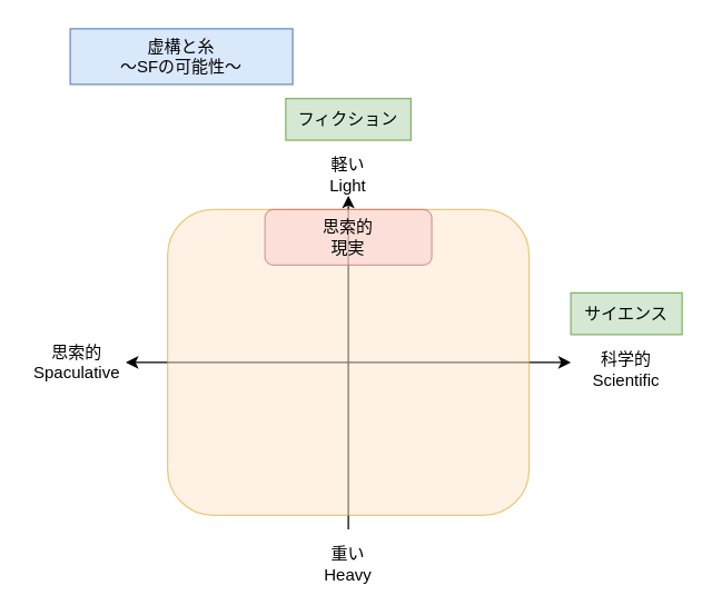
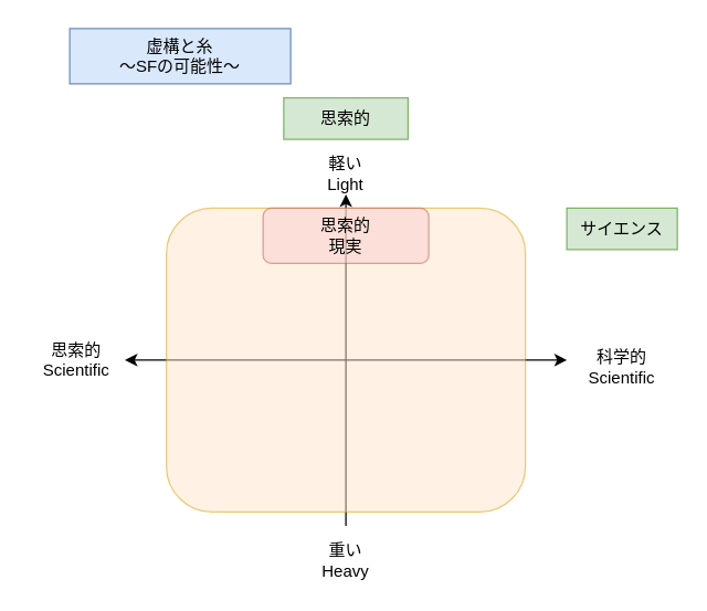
  <mxCell id="0" />
  <mxCell id="1" parent="0" />
  <mxCell id="2" value="虚構と糸&lt;div&gt;～SFの可能性～&lt;/div&gt;" style="text;html=1;align=center;verticalAlign=middle;whiteSpace=wrap;rounded=0;fillColor=#dae8fc;strokeColor=#6c8ebf;" parent="1" vertex="1"><mxGeometry x="50" y="20" width="160" height="40" as="geometry" /></mxCell>
  <mxCell id="3" value="" style="endArrow=classic;html=1;" edge="1" parent="1"><mxGeometry width="50" height="50" relative="1" as="geometry"><mxPoint x="250" y="380" as="sourcePoint" /><mxPoint x="250" y="140" as="targetPoint" /></mxGeometry></mxCell>
- <mxCell id="4" value="フィクション" style="text;html=1;align=center;verticalAlign=middle;whiteSpace=wrap;rounded=0;fillColor=#d5e8d4;strokeColor=#82b366;" vertex="1" parent="1"><mxGeometry x="205" y="70.18" width="90" height="30" as="geometry" /></mxCell>
+ <mxCell id="4" value="思索的" style="text;html=1;align=center;verticalAlign=middle;whiteSpace=wrap;rounded=0;fillColor=#d5e8d4;strokeColor=#82b366;" vertex="1" parent="1"><mxGeometry x="205" y="70.18" width="90" height="30" as="geometry" /></mxCell>
  <mxCell id="5" value="軽い&lt;br&gt;Light" style="text;html=1;align=center;verticalAlign=middle;whiteSpace=wrap;rounded=0;" vertex="1" parent="1"><mxGeometry x="220" y="110" width="60" height="30" as="geometry" /></mxCell>
  <mxCell id="6" value="" style="endArrow=classic;html=1;" edge="1" parent="1"><mxGeometry width="50" height="50" relative="1" as="geometry"><mxPoint x="250" y="260" as="sourcePoint" /><mxPoint x="410" y="260" as="targetPoint" /></mxGeometry></mxCell>
  <mxCell id="7" value="" style="endArrow=classic;html=1;" edge="1" parent="1"><mxGeometry width="50" height="50" relative="1" as="geometry"><mxPoint x="250" y="260" as="sourcePoint" /><mxPoint x="90" y="260" as="targetPoint" /></mxGeometry></mxCell>
  <mxCell id="8" value="重い&lt;div&gt;Heavy&lt;/div&gt;" style="text;html=1;align=center;verticalAlign=middle;whiteSpace=wrap;rounded=0;" vertex="1" parent="1"><mxGeometry x="220" y="390" width="60" height="30" as="geometry" /></mxCell>
- <mxCell id="9" value="サイエンス" style="text;html=1;align=center;verticalAlign=middle;whiteSpace=wrap;rounded=0;fillColor=#d5e8d4;strokeColor=#82b366;" vertex="1" parent="1"><mxGeometry x="410" y="210" width="80" height="30" as="geometry" /></mxCell>
+ <mxCell id="9" value="サイエンス" style="text;html=1;align=center;verticalAlign=middle;whiteSpace=wrap;rounded=0;fillColor=#d5e8d4;strokeColor=#82b366;" vertex="1" parent="1"><mxGeometry x="410" y="150" width="80" height="30" as="geometry" /></mxCell>
  <mxCell id="10" value="科学的&lt;div&gt;&lt;div&gt;Scientific&lt;/div&gt;&lt;/div&gt;" style="text;html=1;align=center;verticalAlign=middle;whiteSpace=wrap;rounded=0;" vertex="1" parent="1"><mxGeometry x="410" y="250" width="80" height="30" as="geometry" /></mxCell>
- <mxCell id="11" value="思索的&lt;br&gt;&lt;div&gt;Spaculative&lt;/div&gt;" style="text;html=1;align=center;verticalAlign=middle;whiteSpace=wrap;rounded=0;" vertex="1" parent="1"><mxGeometry x="20" y="240" width="70" height="40" as="geometry" /></mxCell>
+ <mxCell id="11" value="思索的&lt;br&gt;&lt;div&gt;Scientific&lt;/div&gt;" style="text;html=1;align=center;verticalAlign=middle;whiteSpace=wrap;rounded=0;" vertex="1" parent="1"><mxGeometry x="20" y="240" width="70" height="40" as="geometry" /></mxCell>
  <mxCell id="12" value="" style="rounded=1;whiteSpace=wrap;html=1;opacity=50;fillColor=#ffe6cc;strokeColor=#d79b00;" vertex="1" parent="1"><mxGeometry x="120" y="150" width="260" height="220" as="geometry" /></mxCell>
  <mxCell id="13" value="思索的&lt;div&gt;現実&lt;/div&gt;" style="rounded=1;whiteSpace=wrap;html=1;opacity=50;fillColor=#f8cecc;strokeColor=#b85450;" vertex="1" parent="1"><mxGeometry x="190" y="150" width="120" height="40" as="geometry" /></mxCell>
